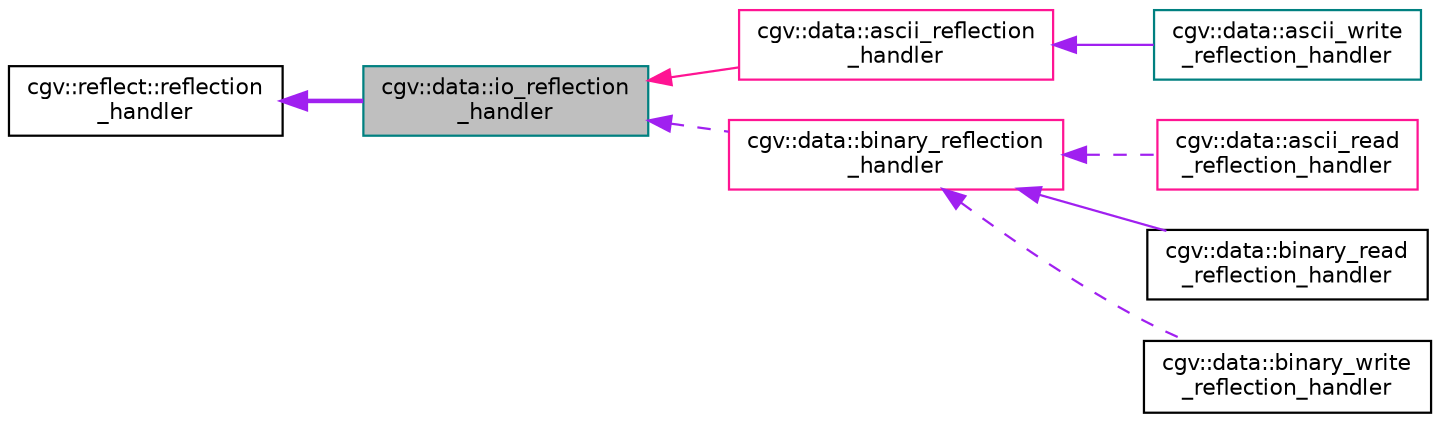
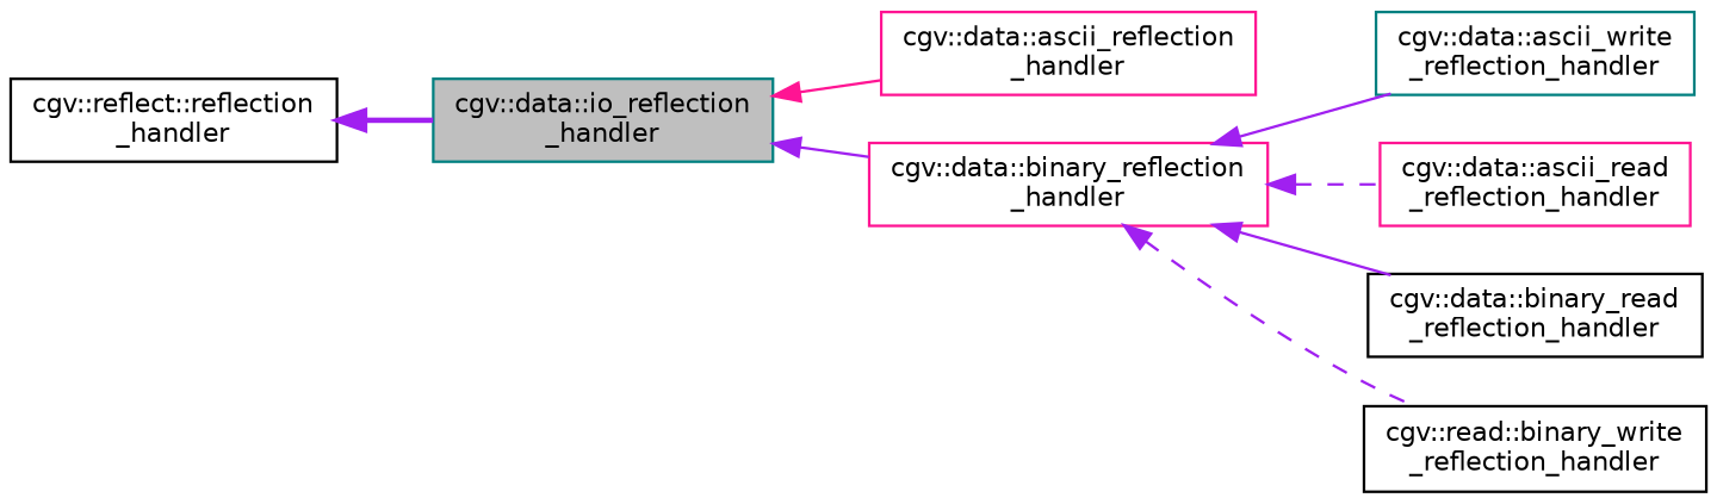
  digraph {
    rankdir=LR
    node [color=deeppink fontname=Helvetica fontsize=10 shape=record]
    edge [color=purple dir=back fontname=Helvetica fontsize=10 labelfontname=Helvetica labelfontsize=10 style=solid]
    n1 [color=teal fillcolor=grey75 fontcolor=black height=0.2 label="cgv::data::io_reflection\l_handler" style=filled width=0.4]
    n2 [height=0.2 label="cgv::data::ascii_reflection\l_handler" width=0.4]
    n3 [height=0.2 label="cgv::data::binary_reflection\l_handler" width=0.4]
    n4 [color=teal height=0.2 label="cgv::data::ascii_write\l_reflection_handler" width=0.4]
    n5 [height=0.2 label="cgv::data::ascii_read\l_reflection_handler" width=0.4]
    n6 [color=black height=0.2 label="cgv::data::binary_read\l_reflection_handler" width=0.4]
-   n7 [color=black height=0.2 label="cgv::data::binary_write\l_reflection_handler" width=0.4]
+   n7 [color=black height=0.2 label="cgv::read::binary_write\l_reflection_handler" width=0.4]
    n8 [color=black height=0.2 label="cgv::reflect::reflection\l_handler" width=0.4]
    n1 -> n2 [color=deeppink]
-   n1 -> n3 [style=dashed]
-   n2 -> n4
+   n1 -> n3
+   n3 -> n4
    n3 -> n5 [style=dashed]
    n3 -> n6
    n3 -> n7 [style=dashed]
    n8 -> n1 [style=bold]
  }
